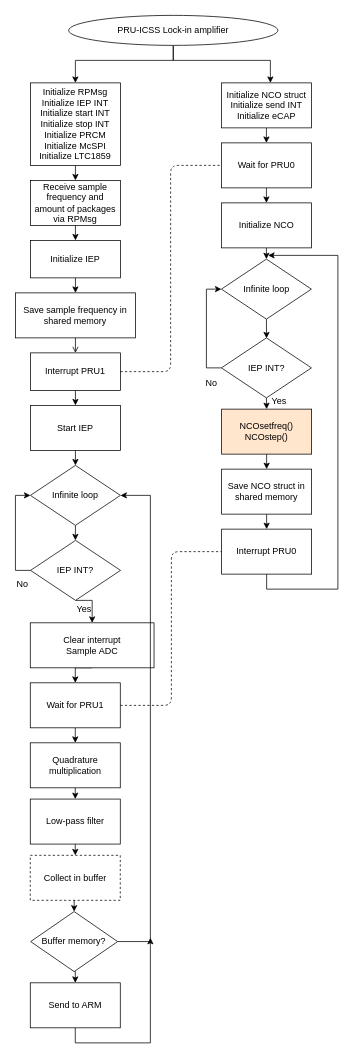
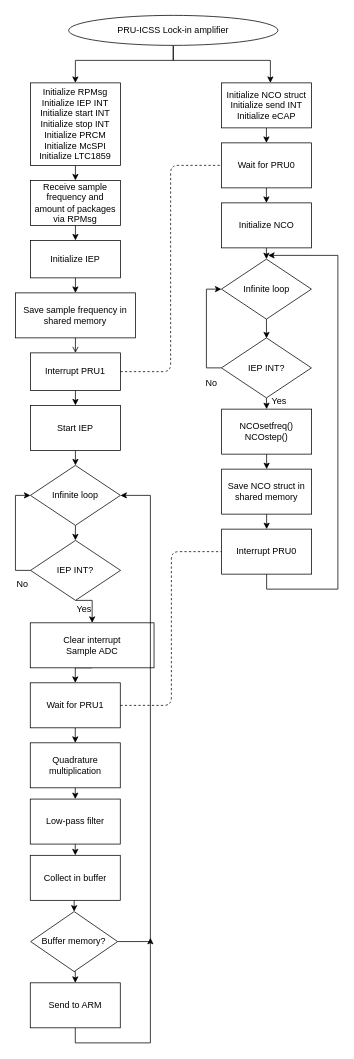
  <mxCell id="0" />
  <mxCell id="1" parent="0" />
  <mxCell id="2" style="edgeStyle=orthogonalEdgeStyle;rounded=0;orthogonalLoop=1;jettySize=auto;html=1;exitX=0.5;exitY=1;exitDx=0;exitDy=0;entryX=0.5;entryY=0;entryDx=0;entryDy=0;" edge="1" parent="1" source="3" target="7"><mxGeometry relative="1" as="geometry" /></mxCell>
  <mxCell id="3" value="Initialize RPMsg&lt;br&gt;Initialize IEP INT&lt;br&gt;Initialize start INT&lt;br&gt;Initialize stop INT&lt;br&gt;Initialize PRCM&lt;br&gt;Initialize McSPI&lt;br&gt;Initialize LTC1859&lt;br&gt;" style="rounded=0;whiteSpace=wrap;html=1;" vertex="1" parent="1"><mxGeometry x="40.071" y="110" width="120" height="110" as="geometry" /></mxCell>
  <mxCell id="4" style="edgeStyle=orthogonalEdgeStyle;rounded=0;orthogonalLoop=1;jettySize=auto;html=1;exitX=0.5;exitY=1;exitDx=0;exitDy=0;entryX=0.5;entryY=0;entryDx=0;entryDy=0;" edge="1" parent="1" source="5" target="19"><mxGeometry relative="1" as="geometry" /></mxCell>
  <mxCell id="5" value="Initialize NCO struct&lt;br&gt;Initialize send INT&lt;br&gt;Initialize eCAP&lt;br&gt;" style="rounded=0;whiteSpace=wrap;html=1;" vertex="1" parent="1"><mxGeometry x="294.706" y="110" width="120" height="60" as="geometry" /></mxCell>
  <mxCell id="6" style="edgeStyle=orthogonalEdgeStyle;rounded=0;orthogonalLoop=1;jettySize=auto;html=1;exitX=0.5;exitY=1;exitDx=0;exitDy=0;entryX=0.5;entryY=0;entryDx=0;entryDy=0;" edge="1" parent="1" source="7" target="9"><mxGeometry relative="1" as="geometry" /></mxCell>
  <mxCell id="7" value="Receive sample frequency and amount of packages via RPMsg" style="rounded=0;whiteSpace=wrap;html=1;" vertex="1" parent="1"><mxGeometry x="40.071" y="240" width="120" height="60" as="geometry" /></mxCell>
  <mxCell id="8" style="edgeStyle=orthogonalEdgeStyle;rounded=0;orthogonalLoop=1;jettySize=auto;html=1;exitX=0.5;exitY=1;exitDx=0;exitDy=0;entryX=0.5;entryY=0;entryDx=0;entryDy=0;" edge="1" parent="1" source="9" target="11"><mxGeometry relative="1" as="geometry" /></mxCell>
  <mxCell id="9" value="Initialize IEP&lt;br&gt;" style="rounded=0;whiteSpace=wrap;html=1;" vertex="1" parent="1"><mxGeometry x="40.071" y="320" width="120" height="50" as="geometry" /></mxCell>
  <mxCell id="10" style="edgeStyle=orthogonalEdgeStyle;rounded=0;orthogonalLoop=1;jettySize=auto;html=1;exitX=0.5;exitY=1;exitDx=0;exitDy=0;entryX=0.5;entryY=0;entryDx=0;entryDy=0;endArrow=open;" edge="1" parent="1" source="11" target="31"><mxGeometry relative="1" as="geometry" /></mxCell>
  <mxCell id="11" value="Save sample frequency in shared memory&lt;br&gt;" style="rounded=0;whiteSpace=wrap;html=1;" vertex="1" parent="1"><mxGeometry x="20.071" y="390" width="160" height="60" as="geometry" /></mxCell>
  <mxCell id="12" style="edgeStyle=orthogonalEdgeStyle;rounded=0;orthogonalLoop=1;jettySize=auto;html=1;exitX=0.5;exitY=1;exitDx=0;exitDy=0;entryX=0.5;entryY=0;entryDx=0;entryDy=0;" edge="1" parent="1" source="13"><mxGeometry relative="1" as="geometry"><mxPoint x="100" y="719.857" as="targetPoint" /></mxGeometry></mxCell>
  <mxCell id="13" value="Infinite loop" style="rhombus;whiteSpace=wrap;html=1;" vertex="1" parent="1"><mxGeometry x="40.071" y="620" width="120" height="80" as="geometry" /></mxCell>
  <mxCell id="14" style="edgeStyle=orthogonalEdgeStyle;rounded=0;orthogonalLoop=1;jettySize=auto;html=1;exitX=0.5;exitY=1;exitDx=0;exitDy=0;entryX=0.5;entryY=0;entryDx=0;entryDy=0;" edge="1" parent="1" source="15" target="17"><mxGeometry relative="1" as="geometry" /></mxCell>
  <mxCell id="15" value="Clear interrupt&lt;br&gt;Sample ADC&lt;br&gt;" style="rounded=0;whiteSpace=wrap;html=1;" vertex="1" parent="1"><mxGeometry x="39.857" y="829.929" width="165" height="60" as="geometry" /></mxCell>
  <mxCell id="16" style="edgeStyle=orthogonalEdgeStyle;rounded=0;orthogonalLoop=1;jettySize=auto;html=1;exitX=0.5;exitY=1;exitDx=0;exitDy=0;entryX=0.5;entryY=0;entryDx=0;entryDy=0;" edge="1" parent="1" source="17" target="38"><mxGeometry relative="1" as="geometry" /></mxCell>
  <mxCell id="17" value="Wait for PRU1" style="rounded=0;whiteSpace=wrap;html=1;" vertex="1" parent="1"><mxGeometry x="39.857" y="909.929" width="120" height="60" as="geometry" /></mxCell>
  <mxCell id="18" style="edgeStyle=orthogonalEdgeStyle;rounded=0;orthogonalLoop=1;jettySize=auto;html=1;exitX=0.5;exitY=1;exitDx=0;exitDy=0;entryX=0.5;entryY=0;entryDx=0;entryDy=0;" edge="1" parent="1" source="19" target="21"><mxGeometry relative="1" as="geometry" /></mxCell>
  <mxCell id="19" value="Wait for PRU0" style="rounded=0;whiteSpace=wrap;html=1;" vertex="1" parent="1"><mxGeometry x="294.706" y="190" width="120" height="60" as="geometry" /></mxCell>
  <mxCell id="20" style="edgeStyle=orthogonalEdgeStyle;rounded=0;orthogonalLoop=1;jettySize=auto;html=1;exitX=0.5;exitY=1;exitDx=0;exitDy=0;entryX=0.5;entryY=0;entryDx=0;entryDy=0;" edge="1" parent="1" source="21" target="22"><mxGeometry relative="1" as="geometry" /></mxCell>
  <mxCell id="21" value="Initialize NCO" style="rounded=0;whiteSpace=wrap;html=1;" vertex="1" parent="1"><mxGeometry x="294.706" y="270" width="120" height="60" as="geometry" /></mxCell>
  <mxCell id="22" value="Infinite loop" style="rhombus;whiteSpace=wrap;html=1;" vertex="1" parent="1"><mxGeometry x="294.706" y="345" width="120" height="80" as="geometry" /></mxCell>
  <mxCell id="23" style="edgeStyle=orthogonalEdgeStyle;rounded=0;orthogonalLoop=1;jettySize=auto;html=1;exitX=0.5;exitY=1;exitDx=0;exitDy=0;entryX=0.5;entryY=0;entryDx=0;entryDy=0;" edge="1" parent="1" source="22"><mxGeometry relative="1" as="geometry"><mxPoint x="354.882" y="430" as="sourcePoint" /><mxPoint x="354.882" y="450.588" as="targetPoint" /></mxGeometry></mxCell>
  <mxCell id="24" style="edgeStyle=orthogonalEdgeStyle;rounded=0;orthogonalLoop=1;jettySize=auto;html=1;exitX=0.5;exitY=1;exitDx=0;exitDy=0;entryX=0.5;entryY=0;entryDx=0;entryDy=0;" edge="1" parent="1" source="25" target="27"><mxGeometry relative="1" as="geometry" /></mxCell>
- <mxCell id="25" value="NCOsetfreq()&lt;br&gt;NCOstep()&lt;br&gt;" style="rounded=0;whiteSpace=wrap;html=1;fillColor=#ffe6cc;" vertex="1" parent="1"><mxGeometry x="295" y="545" width="120" height="60" as="geometry" /></mxCell>
+ <mxCell id="25" value="NCOsetfreq()&lt;br&gt;NCOstep()&lt;br&gt;" style="rounded=0;whiteSpace=wrap;html=1;" vertex="1" parent="1"><mxGeometry x="295" y="545" width="120" height="60" as="geometry" /></mxCell>
  <mxCell id="26" style="edgeStyle=orthogonalEdgeStyle;rounded=0;orthogonalLoop=1;jettySize=auto;html=1;exitX=0.5;exitY=1;exitDx=0;exitDy=0;entryX=0.5;entryY=0;entryDx=0;entryDy=0;" edge="1" parent="1" source="27" target="29"><mxGeometry relative="1" as="geometry" /></mxCell>
  <mxCell id="27" value="Save NCO struct in shared memory&lt;br&gt;" style="rounded=0;whiteSpace=wrap;html=1;" vertex="1" parent="1"><mxGeometry x="295" y="625" width="120" height="60" as="geometry" /></mxCell>
  <mxCell id="28" style="edgeStyle=orthogonalEdgeStyle;rounded=0;orthogonalLoop=1;jettySize=auto;html=1;exitX=0.5;exitY=1;exitDx=0;exitDy=0;" edge="1" parent="1" source="29"><mxGeometry relative="1" as="geometry"><mxPoint x="357" y="340" as="targetPoint" /><Array as="points"><mxPoint x="355" y="785" /><mxPoint x="450" y="785" /><mxPoint x="450" y="340" /></Array></mxGeometry></mxCell>
  <mxCell id="29" value="Interrupt PRU0" style="rounded=0;whiteSpace=wrap;html=1;" vertex="1" parent="1"><mxGeometry x="295" y="705" width="120" height="60" as="geometry" /></mxCell>
  <mxCell id="30" style="edgeStyle=orthogonalEdgeStyle;rounded=0;orthogonalLoop=1;jettySize=auto;html=1;exitX=0.5;exitY=1;exitDx=0;exitDy=0;entryX=0.5;entryY=0;entryDx=0;entryDy=0;" edge="1" parent="1" source="31" target="33"><mxGeometry relative="1" as="geometry" /></mxCell>
  <mxCell id="31" value="Interrupt PRU1&lt;br&gt;" style="rounded=0;whiteSpace=wrap;html=1;" vertex="1" parent="1"><mxGeometry x="40.071" y="470" width="120" height="50" as="geometry" /></mxCell>
  <mxCell id="32" style="edgeStyle=orthogonalEdgeStyle;rounded=0;orthogonalLoop=1;jettySize=auto;html=1;exitX=0.5;exitY=1;exitDx=0;exitDy=0;entryX=0.5;entryY=0;entryDx=0;entryDy=0;" edge="1" parent="1" source="33" target="13"><mxGeometry relative="1" as="geometry" /></mxCell>
  <mxCell id="33" value="Start IEP" style="rounded=0;whiteSpace=wrap;html=1;" vertex="1" parent="1"><mxGeometry x="40.071" y="540" width="120" height="60" as="geometry" /></mxCell>
  <mxCell id="34" style="edgeStyle=orthogonalEdgeStyle;rounded=0;orthogonalLoop=1;jettySize=auto;html=1;exitX=0.5;exitY=1;exitDx=0;exitDy=0;" edge="1" parent="1" source="36"><mxGeometry relative="1" as="geometry"><mxPoint x="100" y="110" as="targetPoint" /><Array as="points"><mxPoint x="230" y="80" /><mxPoint x="100" y="80" /></Array></mxGeometry></mxCell>
  <mxCell id="35" style="edgeStyle=orthogonalEdgeStyle;rounded=0;orthogonalLoop=1;jettySize=auto;html=1;exitX=0.5;exitY=1;exitDx=0;exitDy=0;" edge="1" parent="1" source="36"><mxGeometry relative="1" as="geometry"><mxPoint x="360" y="110" as="targetPoint" /><Array as="points"><mxPoint x="230" y="80" /><mxPoint x="360" y="80" /></Array></mxGeometry></mxCell>
  <mxCell id="36" value="PRU-ICSS Lock-in amplifier" style="ellipse;whiteSpace=wrap;html=1;" vertex="1" parent="1"><mxGeometry x="91" y="20" width="279" height="40" as="geometry" /></mxCell>
  <mxCell id="37" style="edgeStyle=orthogonalEdgeStyle;rounded=0;orthogonalLoop=1;jettySize=auto;html=1;exitX=0.5;exitY=1;exitDx=0;exitDy=0;entryX=0.5;entryY=0;entryDx=0;entryDy=0;" edge="1" parent="1" source="38" target="40"><mxGeometry relative="1" as="geometry" /></mxCell>
  <mxCell id="38" value="Quadrature multiplication" style="rounded=0;whiteSpace=wrap;html=1;" vertex="1" parent="1"><mxGeometry x="39.857" y="989.929" width="120" height="60" as="geometry" /></mxCell>
  <mxCell id="39" style="edgeStyle=orthogonalEdgeStyle;rounded=0;orthogonalLoop=1;jettySize=auto;html=1;exitX=0.5;exitY=1;exitDx=0;exitDy=0;entryX=0.5;entryY=0;entryDx=0;entryDy=0;" edge="1" parent="1" source="40" target="42"><mxGeometry relative="1" as="geometry" /></mxCell>
  <mxCell id="40" value="Low-pass filter" style="rounded=0;whiteSpace=wrap;html=1;" vertex="1" parent="1"><mxGeometry x="39.857" y="1064.929" width="120" height="60" as="geometry" /></mxCell>
  <mxCell id="41" style="edgeStyle=orthogonalEdgeStyle;rounded=0;orthogonalLoop=1;jettySize=auto;html=1;exitX=0.5;exitY=1;exitDx=0;exitDy=0;entryX=0.5;entryY=0;entryDx=0;entryDy=0;" edge="1" parent="1" source="42" target="45"><mxGeometry relative="1" as="geometry" /></mxCell>
- <mxCell id="42" value="Collect in buffer" style="rounded=0;whiteSpace=wrap;html=1;dashed=1;" vertex="1" parent="1"><mxGeometry x="39.857" y="1139.929" width="120" height="60" as="geometry" /></mxCell>
+ <mxCell id="42" value="Collect in buffer" style="rounded=0;whiteSpace=wrap;html=1;" vertex="1" parent="1"><mxGeometry x="39.857" y="1139.929" width="120" height="60" as="geometry" /></mxCell>
  <mxCell id="43" style="edgeStyle=orthogonalEdgeStyle;rounded=0;orthogonalLoop=1;jettySize=auto;html=1;exitX=1;exitY=0.5;exitDx=0;exitDy=0;entryX=1;entryY=0.5;entryDx=0;entryDy=0;" edge="1" parent="1" source="45" target="13"><mxGeometry relative="1" as="geometry"><mxPoint x="138.571" y="1295.571" as="targetPoint" /><Array as="points"><mxPoint x="200" y="1255" /><mxPoint x="200" y="660" /></Array></mxGeometry></mxCell>
  <mxCell id="44" style="edgeStyle=orthogonalEdgeStyle;rounded=0;orthogonalLoop=1;jettySize=auto;html=1;exitX=0.5;exitY=1;exitDx=0;exitDy=0;entryX=0.5;entryY=0;entryDx=0;entryDy=0;" edge="1" parent="1" source="45" target="47"><mxGeometry relative="1" as="geometry" /></mxCell>
  <mxCell id="45" value="Buffer memory?" style="rhombus;whiteSpace=wrap;html=1;" vertex="1" parent="1"><mxGeometry x="40.357" y="1214.929" width="116" height="80" as="geometry" /></mxCell>
  <mxCell id="46" style="edgeStyle=orthogonalEdgeStyle;rounded=0;orthogonalLoop=1;jettySize=auto;html=1;exitX=0.5;exitY=1;exitDx=0;exitDy=0;" edge="1" parent="1" source="47"><mxGeometry relative="1" as="geometry"><mxPoint x="200" y="1250" as="targetPoint" /><Array as="points"><mxPoint x="100" y="1390" /><mxPoint x="200" y="1390" /><mxPoint x="200" y="1260" /></Array></mxGeometry></mxCell>
  <mxCell id="47" value="Send to ARM" style="rounded=0;whiteSpace=wrap;html=1;" vertex="1" parent="1"><mxGeometry x="39.857" y="1309.929" width="120" height="60" as="geometry" /></mxCell>
  <mxCell id="48" style="edgeStyle=orthogonalEdgeStyle;rounded=0;orthogonalLoop=1;jettySize=auto;html=1;exitX=0.5;exitY=1;exitDx=0;exitDy=0;entryX=0.5;entryY=0;entryDx=0;entryDy=0;" edge="1" parent="1" source="50" target="25"><mxGeometry relative="1" as="geometry" /></mxCell>
  <mxCell id="49" style="edgeStyle=orthogonalEdgeStyle;rounded=0;orthogonalLoop=1;jettySize=auto;html=1;exitX=0;exitY=0.5;exitDx=0;exitDy=0;entryX=0;entryY=0.5;entryDx=0;entryDy=0;" edge="1" parent="1" source="50" target="22"><mxGeometry relative="1" as="geometry" /></mxCell>
  <mxCell id="50" value="IEP INT?" style="rhombus;whiteSpace=wrap;html=1;" vertex="1" parent="1"><mxGeometry x="294.706" y="450" width="120" height="80" as="geometry" /></mxCell>
  <mxCell id="51" value="Yes" style="text;html=1;resizable=0;points=[];autosize=1;align=left;verticalAlign=top;spacingTop=-4;" vertex="1" parent="1"><mxGeometry x="360" y="525" width="40" height="20" as="geometry" /></mxCell>
  <mxCell id="52" value="No" style="text;html=1;resizable=0;points=[];autosize=1;align=left;verticalAlign=top;spacingTop=-4;" vertex="1" parent="1"><mxGeometry x="272" y="500" width="30" height="20" as="geometry" /></mxCell>
  <mxCell id="53" style="edgeStyle=orthogonalEdgeStyle;rounded=0;orthogonalLoop=1;jettySize=auto;html=1;exitX=0;exitY=0.5;exitDx=0;exitDy=0;entryX=0;entryY=0.5;entryDx=0;entryDy=0;" edge="1" parent="1" source="55" target="13"><mxGeometry relative="1" as="geometry" /></mxCell>
  <mxCell id="54" style="edgeStyle=orthogonalEdgeStyle;rounded=0;orthogonalLoop=1;jettySize=auto;html=1;exitX=0.5;exitY=1;exitDx=0;exitDy=0;entryX=0.5;entryY=0;entryDx=0;entryDy=0;" edge="1" parent="1" source="55" target="15"><mxGeometry relative="1" as="geometry" /></mxCell>
  <mxCell id="55" value="IEP INT?" style="rhombus;whiteSpace=wrap;html=1;" vertex="1" parent="1"><mxGeometry x="40.206" y="720" width="120" height="80" as="geometry" /></mxCell>
  <mxCell id="56" value="No" style="text;html=1;resizable=0;points=[];autosize=1;align=left;verticalAlign=top;spacingTop=-4;" vertex="1" parent="1"><mxGeometry x="20" y="768" width="30" height="20" as="geometry" /></mxCell>
  <mxCell id="57" value="Yes" style="text;html=1;resizable=0;points=[];autosize=1;align=left;verticalAlign=top;spacingTop=-4;" vertex="1" parent="1"><mxGeometry x="100" y="802" width="40" height="20" as="geometry" /></mxCell>
  <mxCell id="58" value="" style="endArrow=none;dashed=1;html=1;exitX=1;exitY=0.5;exitDx=0;exitDy=0;entryX=0;entryY=0.5;entryDx=0;entryDy=0;edgeStyle=elbowEdgeStyle;" edge="1" parent="1" source="31" target="19"><mxGeometry width="50" height="50" relative="1" as="geometry"><mxPoint x="-190" y="1470" as="sourcePoint" /><mxPoint x="-140" y="1420" as="targetPoint" /></mxGeometry></mxCell>
  <mxCell id="59" value="" style="endArrow=none;dashed=1;html=1;entryX=0;entryY=0.5;entryDx=0;entryDy=0;edgeStyle=elbowEdgeStyle;" edge="1" parent="1" target="29"><mxGeometry width="50" height="50" relative="1" as="geometry"><mxPoint x="160" y="940" as="sourcePoint" /><mxPoint x="-140" y="1420" as="targetPoint" /></mxGeometry></mxCell>
